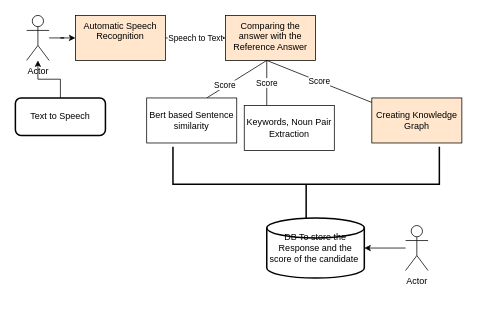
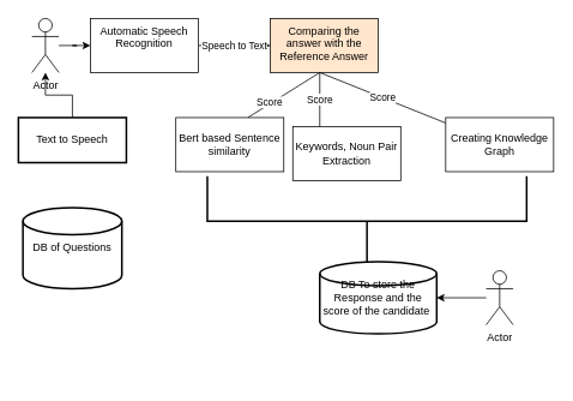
  <mxCell id="0" />
  <mxCell id="1" parent="0" />
  <mxCell id="2" value="" style="edgeStyle=orthogonalEdgeStyle;rounded=0;orthogonalLoop=1;jettySize=auto;html=1;" edge="1" parent="1" source="3" target="5"><mxGeometry relative="1" as="geometry" /></mxCell>
  <mxCell id="3" value="Actor" style="shape=umlActor;verticalLabelPosition=bottom;verticalAlign=top;html=1;outlineConnect=0;" vertex="1" parent="1"><mxGeometry x="35" y="20" width="30" height="60" as="geometry" /></mxCell>
- <mxCell id="4" value="Speech to Text" style="edgeStyle=orthogonalEdgeStyle;rounded=0;orthogonalLoop=1;jettySize=auto;html=1;dashed=1;" edge="1" parent="1" source="5" target="6"><mxGeometry relative="1" as="geometry" /></mxCell>
- <mxCell id="5" value="Automatic Speech Recognition" style="whiteSpace=wrap;html=1;verticalAlign=top;fillColor=#ffe6cc;" vertex="1" parent="1"><mxGeometry x="100" y="20" width="120" height="60" as="geometry" /></mxCell>
+ <mxCell id="4" value="Speech to Text" style="edgeStyle=orthogonalEdgeStyle;rounded=0;orthogonalLoop=1;jettySize=auto;html=1;" edge="1" parent="1" source="5" target="6"><mxGeometry relative="1" as="geometry" /></mxCell>
+ <mxCell id="5" value="Automatic Speech Recognition" style="whiteSpace=wrap;html=1;verticalAlign=top;" vertex="1" parent="1"><mxGeometry x="100" y="20" width="120" height="60" as="geometry" /></mxCell>
  <mxCell id="6" value="Comparing the answer with the Reference Answer" style="whiteSpace=wrap;html=1;verticalAlign=top;fillColor=#ffe6cc;" vertex="1" parent="1"><mxGeometry x="300" y="20" width="120" height="60" as="geometry" /></mxCell>
  <mxCell id="7" value="" style="endArrow=none;html=1;" edge="1" parent="1"><mxGeometry width="50" height="50" relative="1" as="geometry"><mxPoint x="355" y="80" as="sourcePoint" /><mxPoint x="275" y="130" as="targetPoint" /></mxGeometry></mxCell>
  <mxCell id="8" value="Score" style="edgeLabel;html=1;align=center;verticalAlign=middle;resizable=0;points=[];" vertex="1" connectable="0" parent="7"><mxGeometry x="0.378" y="-2" relative="1" as="geometry"><mxPoint as="offset" /></mxGeometry></mxCell>
  <mxCell id="9" value="Score" style="endArrow=none;html=1;" edge="1" parent="1"><mxGeometry width="50" height="50" relative="1" as="geometry"><mxPoint x="355" y="80" as="sourcePoint" /><mxPoint x="355" y="140" as="targetPoint" /></mxGeometry></mxCell>
  <mxCell id="10" value="Score" style="endArrow=none;html=1;" edge="1" parent="1" target="13"><mxGeometry width="50" height="50" relative="1" as="geometry"><mxPoint x="355" y="80" as="sourcePoint" /><mxPoint x="525" y="130" as="targetPoint" /></mxGeometry></mxCell>
  <mxCell id="11" value="Bert based Sentence similarity" style="rounded=0;whiteSpace=wrap;html=1;" vertex="1" parent="1"><mxGeometry x="195" y="130" width="120" height="60" as="geometry" /></mxCell>
  <mxCell id="12" value="Keywords, Noun Pair Extraction" style="rounded=0;whiteSpace=wrap;html=1;" vertex="1" parent="1"><mxGeometry x="325" y="140" width="120" height="60" as="geometry" /></mxCell>
- <mxCell id="13" value="Creating Knowledge Graph" style="rounded=0;whiteSpace=wrap;html=1;fillColor=#ffe6cc;" vertex="1" parent="1"><mxGeometry x="495" y="130" width="120" height="60" as="geometry" /></mxCell>
+ <mxCell id="13" value="Creating Knowledge Graph" style="rounded=0;whiteSpace=wrap;html=1;" vertex="1" parent="1"><mxGeometry x="495" y="130" width="120" height="60" as="geometry" /></mxCell>
  <mxCell id="14" value="" style="strokeWidth=2;html=1;shape=mxgraph.flowchart.annotation_2;align=left;labelPosition=right;pointerEvents=1;rotation=-90;" vertex="1" parent="1"><mxGeometry x="357.5" y="67.5" width="100" height="355" as="geometry" /></mxCell>
  <mxCell id="15" value="DB To store the Response and the score of the candidate&amp;nbsp;" style="strokeWidth=2;html=1;shape=mxgraph.flowchart.database;whiteSpace=wrap;" vertex="1" parent="1"><mxGeometry x="355" y="290" width="130" height="80" as="geometry" /></mxCell>
+ <mxCell id="16" value="DB of Questions" style="strokeWidth=2;html=1;shape=mxgraph.flowchart.database;whiteSpace=wrap;" vertex="1" parent="1"><mxGeometry x="25" y="230" width="110" height="90" as="geometry" /></mxCell>
  <mxCell id="17" style="edgeStyle=orthogonalEdgeStyle;rounded=0;orthogonalLoop=1;jettySize=auto;html=1;" edge="1" parent="1" source="18" target="3"><mxGeometry relative="1" as="geometry" /></mxCell>
- <mxCell id="18" value="Text to Speech" style="whiteSpace=wrap;html=1;strokeWidth=2;rounded=1;" vertex="1" parent="1"><mxGeometry x="20" y="130" width="120" height="50" as="geometry" /></mxCell>
+ <mxCell id="18" value="Text to Speech" style="whiteSpace=wrap;html=1;strokeWidth=2;" vertex="1" parent="1"><mxGeometry x="20" y="130" width="120" height="50" as="geometry" /></mxCell>
  <mxCell id="19" style="edgeStyle=orthogonalEdgeStyle;rounded=0;orthogonalLoop=1;jettySize=auto;html=1;entryX=1;entryY=0.5;entryDx=0;entryDy=0;entryPerimeter=0;" edge="1" parent="1" source="20" target="15"><mxGeometry relative="1" as="geometry" /></mxCell>
  <mxCell id="20" value="Actor" style="shape=umlActor;verticalLabelPosition=bottom;verticalAlign=top;html=1;outlineConnect=0;" vertex="1" parent="1"><mxGeometry x="540" y="300" width="30" height="60" as="geometry" /></mxCell>
